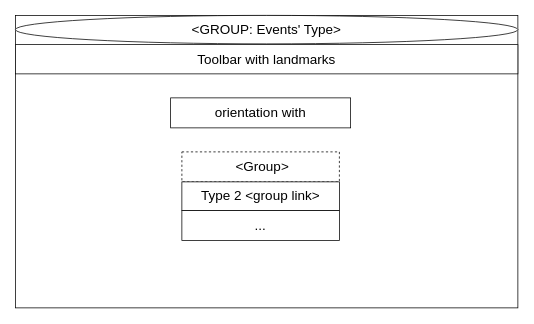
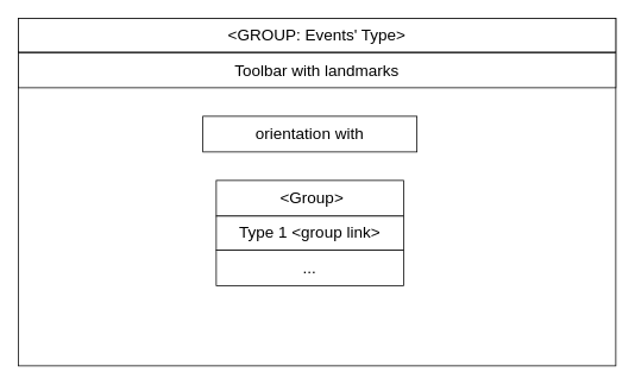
  <mxCell id="0" />
  <mxCell id="1" parent="0" />
  <mxCell id="2" value="" style="rounded=0;whiteSpace=wrap;html=1;" parent="1" vertex="1"><mxGeometry x="20" y="20" width="670" height="390" as="geometry" /></mxCell>
- <mxCell id="3" value="&lt;div style=&quot;text-align: left ; font-size: 18px&quot;&gt;&lt;span&gt;&amp;lt;GROUP: Events' Type&amp;gt;&lt;/span&gt;&lt;br&gt;&lt;/div&gt;" style="ellipse;whiteSpace=wrap;html=1;fontSize=18;" parent="1" vertex="1"><mxGeometry x="20" y="20" width="670" height="38" as="geometry" /></mxCell>
+ <mxCell id="3" value="&lt;div style=&quot;text-align: left ; font-size: 18px&quot;&gt;&lt;span&gt;&amp;lt;GROUP: Events' Type&amp;gt;&lt;/span&gt;&lt;br&gt;&lt;/div&gt;" style="rounded=0;whiteSpace=wrap;html=1;fontSize=18;" parent="1" vertex="1"><mxGeometry x="20" y="20" width="670" height="38" as="geometry" /></mxCell>
  <mxCell id="4" value="Toolbar with landmarks" style="rounded=0;whiteSpace=wrap;html=1;fontSize=18;" parent="1" vertex="1"><mxGeometry x="20" y="59" width="670" height="39" as="geometry" /></mxCell>
  <mxCell id="5" value="orientation with" style="rounded=0;whiteSpace=wrap;html=1;fontSize=18;" parent="1" vertex="1"><mxGeometry x="227" y="130" width="240" height="40" as="geometry" /></mxCell>
- <mxCell id="6" value="&amp;nbsp;&amp;lt;Group&amp;gt;" style="rounded=0;whiteSpace=wrap;html=1;fontSize=18;dashed=1;" parent="1" vertex="1"><mxGeometry x="242" y="202" width="210" height="40" as="geometry" /></mxCell>
+ <mxCell id="6" value="&amp;nbsp;&amp;lt;Group&amp;gt;" style="rounded=0;whiteSpace=wrap;html=1;fontSize=18;" parent="1" vertex="1"><mxGeometry x="242" y="202" width="210" height="40" as="geometry" /></mxCell>
  <mxCell id="7" value="..." style="rounded=0;whiteSpace=wrap;html=1;fontSize=18;" parent="1" vertex="1"><mxGeometry x="242" y="280" width="210" height="40" as="geometry" /></mxCell>
- <mxCell id="8" value="Type 2 &amp;lt;group link&amp;gt;" style="rounded=0;whiteSpace=wrap;html=1;fontSize=18;" parent="1" vertex="1"><mxGeometry x="242" y="242" width="210" height="38" as="geometry" /></mxCell>
+ <mxCell id="8" value="Type 1 &amp;lt;group link&amp;gt;" style="rounded=0;whiteSpace=wrap;html=1;fontSize=18;" parent="1" vertex="1"><mxGeometry x="242" y="242" width="210" height="38" as="geometry" /></mxCell>
